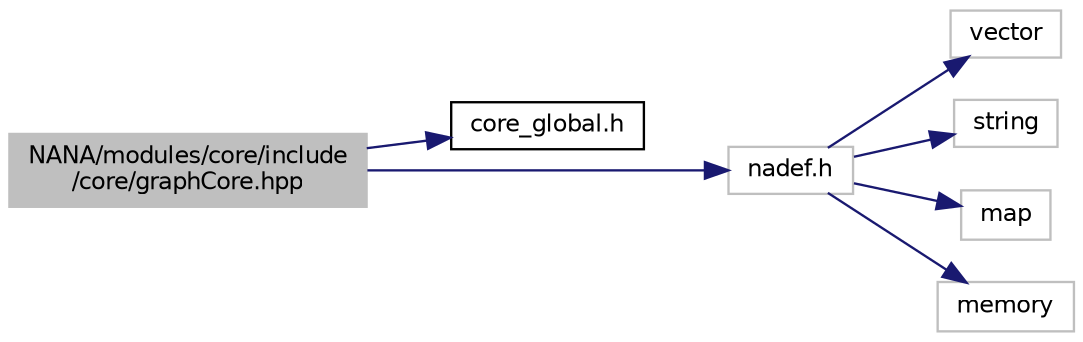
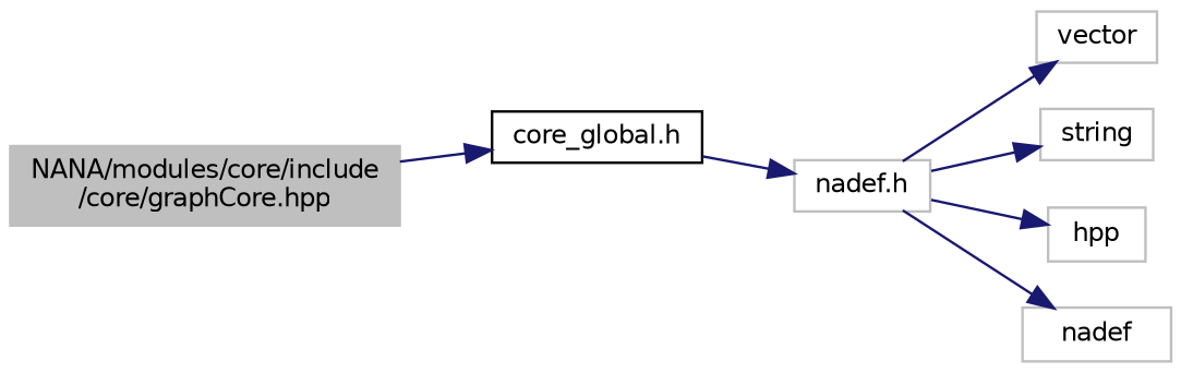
  digraph {
    rankdir=LR
    node [color=grey75 fillcolor=white fontname=Helvetica fontsize=10 shape=record style=filled]
    edge [color=midnightblue fontname=Helvetica fontsize=10 labelfontname=Helvetica labelfontsize=10 style=solid]
    n1 [fillcolor=grey75 fontcolor=black height=0.2 label="NANA/modules/core/include\l/core/graphCore.hpp" width=0.4]
    n2 [color=black height=0.2 label="core_global.h" width=0.4]
    n3 [height=0.2 label="nadef.h" width=0.4]
    n4 [height=0.2 label=vector width=0.4]
    n5 [height=0.2 label=string width=0.4]
-   n6 [height=0.2 label=map width=0.4]
-   n7 [height=0.2 label=memory width=0.4]
+   n6 [height=0.2 label=hpp width=0.4]
+   n7 [height=0.2 label=nadef width=0.4]
    n1 -> n2
-   n1 -> n3
+   n2 -> n3
    n3 -> n4
    n3 -> n5
    n3 -> n6
    n3 -> n7
  }
